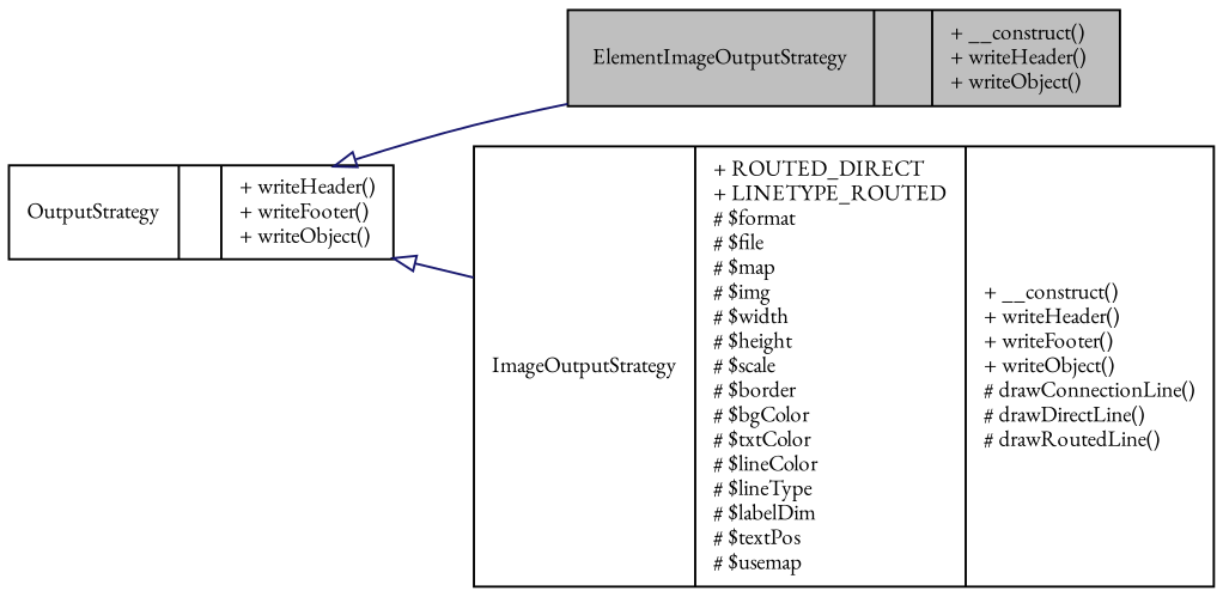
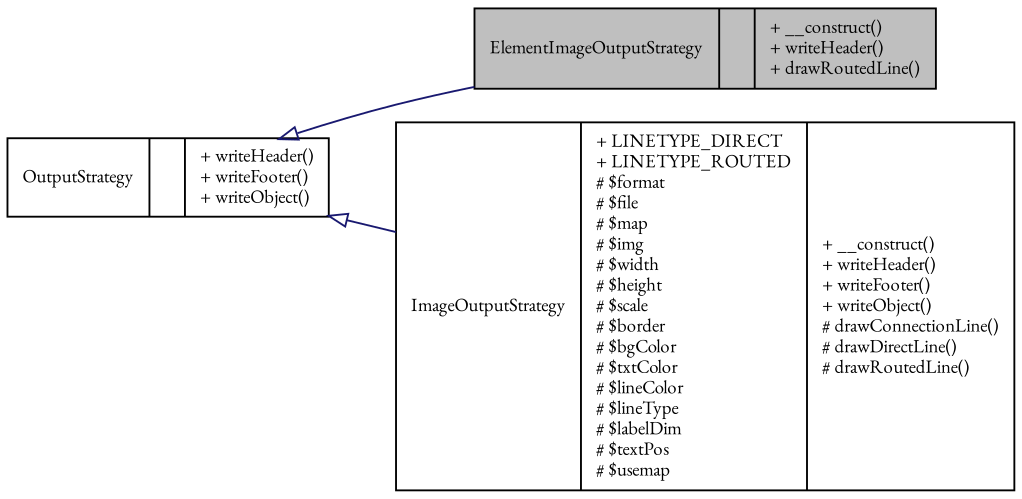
  digraph {
    fontname="EB Garamond"
    rankdir=LR
    node [color=black fillcolor=white fontname="EB Garamond" fontsize=10 shape=record style=filled]
    edge [arrowtail=onormal color=midnightblue dir=back fontname="EB Garamond" fontsize=10 labelfontname=Helvetica labelfontsize=10 style=solid]
-   n1 [fillcolor=grey75 fontcolor=black height=0.2 label="{ElementImageOutputStrategy\n||+ __construct()\l+ writeHeader()\l+ writeObject()\l}" width=0.4]
-   n2 [height=0.2 label="{ImageOutputStrategy\n|+ ROUTED_DIRECT\l+ LINETYPE_ROUTED\l# $format\l# $file\l# $map\l# $img\l# $width\l# $height\l# $scale\l# $border\l# $bgColor\l# $txtColor\l# $lineColor\l# $lineType\l# $labelDim\l# $textPos\l# $usemap\l|+ __construct()\l+ writeHeader()\l+ writeFooter()\l+ writeObject()\l# drawConnectionLine()\l# drawDirectLine()\l# drawRoutedLine()\l}" width=0.4]
+   n1 [fillcolor=grey75 fontcolor=black height=0.2 label="{ElementImageOutputStrategy\n||+ __construct()\l+ writeHeader()\l+ drawRoutedLine()\l}" width=0.4]
+   n2 [height=0.2 label="{ImageOutputStrategy\n|+ LINETYPE_DIRECT\l+ LINETYPE_ROUTED\l# $format\l# $file\l# $map\l# $img\l# $width\l# $height\l# $scale\l# $border\l# $bgColor\l# $txtColor\l# $lineColor\l# $lineType\l# $labelDim\l# $textPos\l# $usemap\l|+ __construct()\l+ writeHeader()\l+ writeFooter()\l+ writeObject()\l# drawConnectionLine()\l# drawDirectLine()\l# drawRoutedLine()\l}" width=0.4]
    n3 [height=0.2 label="{OutputStrategy\n||+ writeHeader()\l+ writeFooter()\l+ writeObject()\l}" width=0.4]
    n3 -> n1
    n3 -> n2
  }
